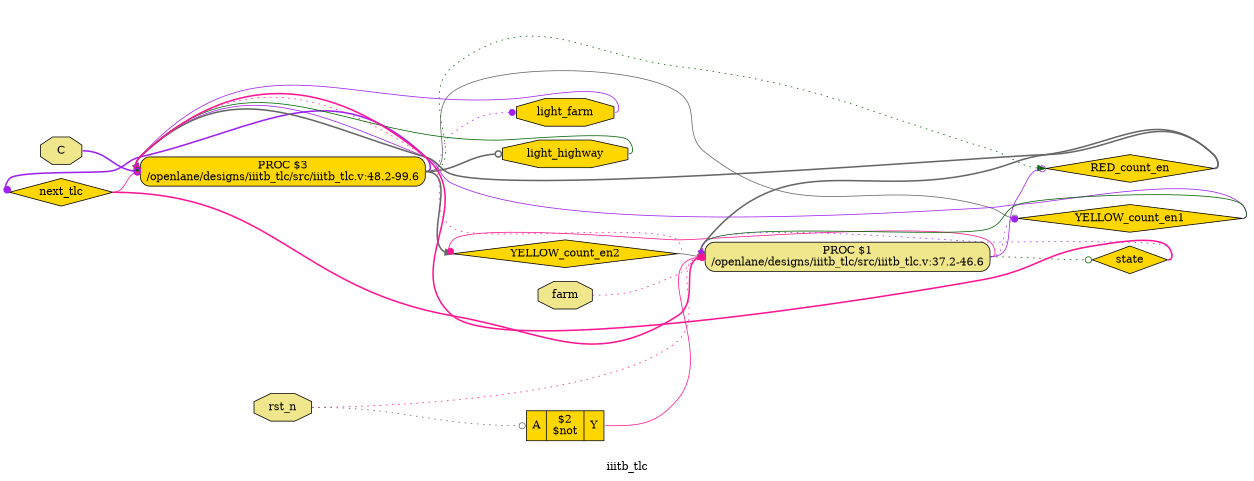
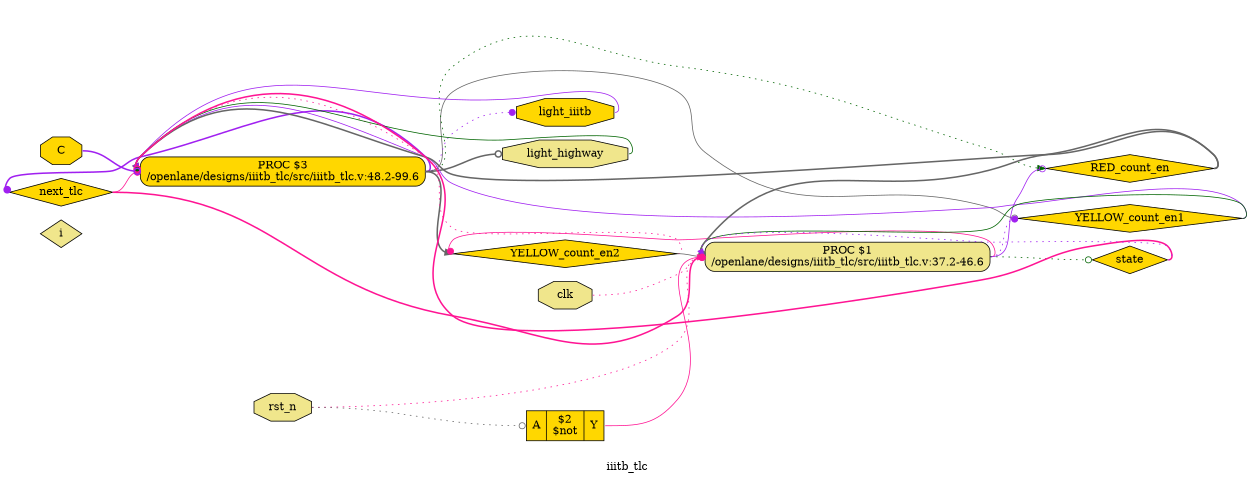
  digraph {
    label=iiitb_tlc
    rankdir=LR
    remincross=true
    node [color=black fillcolor=gold fontcolor=black shape=diamond style=filled]
    edge [arrowhead=dot color=deeppink headport=w style=solid tailport=e]
+   n1 [fillcolor=khaki label=i]
    n2 [label=next_tlc]
    n3 [label="PROC $3\n/openlane/designs/iiitb_tlc/src/iiitb_tlc.v:48.2-99.6" shape=box style="rounded,filled" color="" fontcolor=""]
    n4 [fillcolor=khaki label="PROC $1\n/openlane/designs/iiitb_tlc/src/iiitb_tlc.v:37.2-46.6" shape=box style="rounded,filled" color="" fontcolor=""]
    n5 [label=YELLOW_count_en2]
    n6 [label=YELLOW_count_en1]
    n7 [label=RED_count_en]
-   n8 [label=light_farm shape=octagon]
-   n9 [label=light_highway shape=octagon]
+   n8 [label=light_iiitb shape=octagon]
+   n9 [fillcolor=khaki label=light_highway shape=octagon]
    n10 [label=state]
    n11 [fillcolor=khaki label=rst_n shape=octagon]
    n12 [label="{{<p23> A}|$2\n$not|{<p24> Y}}" shape=record color="" fontcolor=""]
-   n13 [fillcolor=khaki label=farm shape=octagon]
-   n14 [fillcolor=khaki label=C shape=octagon]
+   n13 [fillcolor=khaki label=clk shape=octagon]
+   n14 [label=C shape=octagon]
    n2 -> n3
    n2 -> n4 [style=bold]
    n3 -> n2 [color=purple style=bold]
    n3 -> n5 [arrowhead=normal color=gray40 style=bold]
    n3 -> n6 [arrowhead=odot color=gray40]
    n3 -> n7 [arrowhead=normal color=darkgreen style=dotted]
    n3 -> n8 [color=purple style=dotted]
    n3 -> n9 [arrowhead=odot color=gray40 style=bold]
    n4 -> n5
    n4 -> n6 [color=purple style=dotted]
    n4 -> n7 [arrowhead=odot color=purple]
    n4 -> n10 [arrowhead=odot color=darkgreen style=dotted]
    n5 -> n3 [style=dotted]
    n5 -> n4 [color=gray40]
    n6 -> n3 [arrowhead=normal color=purple]
    n6 -> n4 [color=darkgreen]
    n7 -> n3 [arrowhead=normal color=gray40 style=bold]
    n7 -> n4 [color=gray40 style=bold]
    n8 -> n3 [arrowhead=normal color=purple]
    n9 -> n3 [color=darkgreen]
    n10 -> n3 [arrowhead=odot style=bold]
    n10 -> n4 [arrowhead=normal color=purple style=dotted]
    n11 -> n4 [style=dotted]
    n11 -> n12 [arrowhead=odot color=gray40 headport="p23:w" style=dotted]
    n12 -> n4 [arrowhead=normal tailport="p24:e"]
    n13 -> n4 [style=dotted]
    n14 -> n3 [arrowhead=odot color=purple style=bold]
  }
